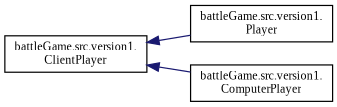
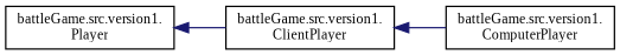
  digraph {
    fontname="Liberation Serif"
    rankdir=LR
    node [color=black fillcolor=white fontname="Liberation Serif" fontsize=10 shape=record style=filled]
    edge [color=midnightblue dir=back fontname="Liberation Serif" fontsize=10 labelfontname=Helvetica labelfontsize=10 style=solid]
    n1 [height=0.2 label="battleGame.src.version1.\lPlayer" width=0.4]
    n2 [height=0.2 label="battleGame.src.version1.\lClientPlayer" width=0.4]
    n3 [height=0.2 label="battleGame.src.version1.\lComputerPlayer" width=0.4]
-   n2 -> n1
+   n1 -> n2
    n2 -> n3
  }
